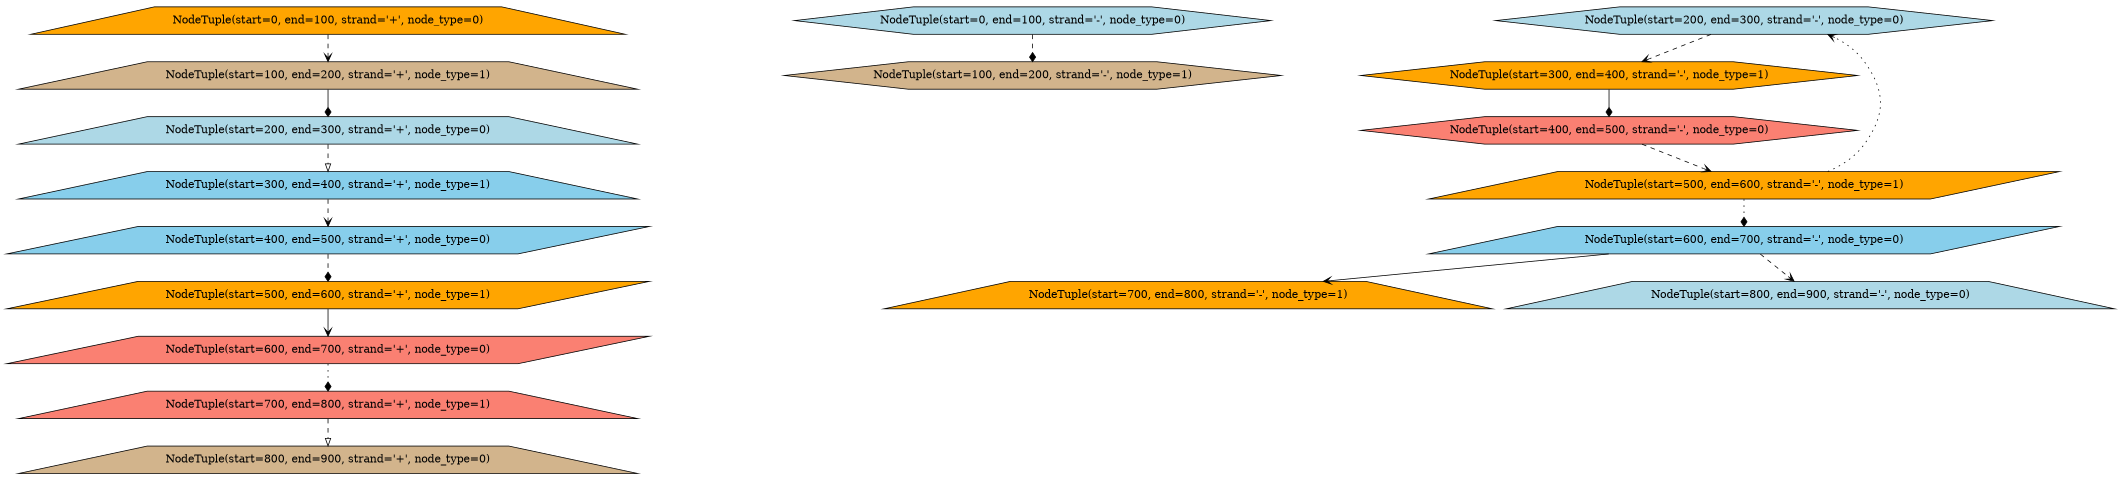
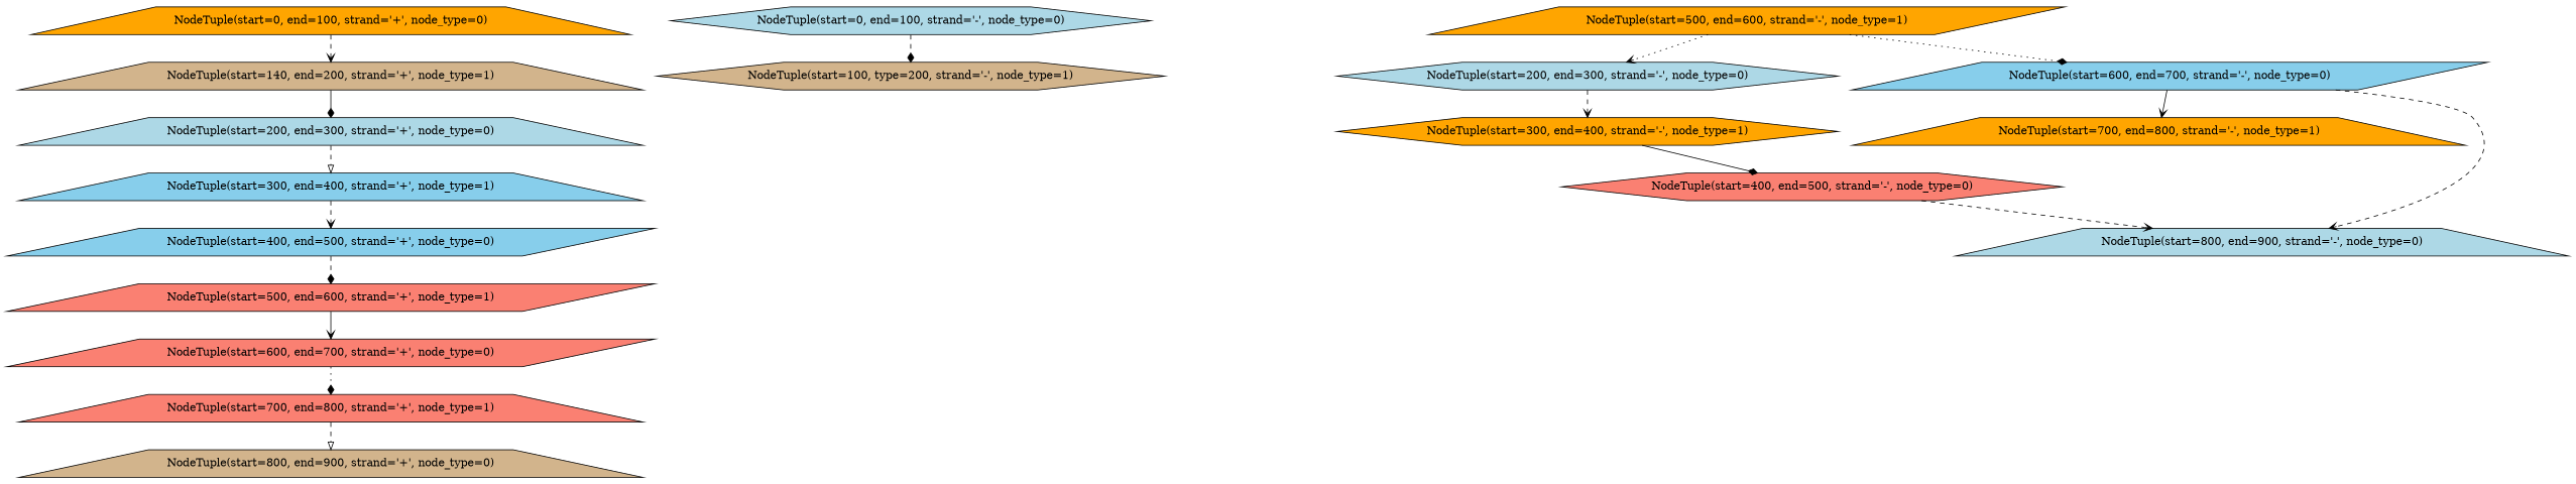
  strict digraph {
    node [fillcolor=salmon scores="[100.0]" shape=trapezium style=filled]
    edge [arrowhead=vee style=dashed]
    "NodeTuple(start=700, end=800, strand='+', node_type=1)" [scores="[500.0]"]
    "NodeTuple(start=800, end=900, strand='+', node_type=0)" [fillcolor=tan]
-   "NodeTuple(start=100, end=200, strand='-', node_type=1)" [fillcolor=tan scores="[500.0]" shape=hexagon]
+   "NodeTuple(start=100, end=200, strand='-', node_type=1)" [fillcolor=tan scores="[500.0]" shape=hexagon label="NodeTuple(start=100, type=200, strand='-', node_type=1)"]
    "NodeTuple(start=200, end=300, strand='-', node_type=0)" [fillcolor=lightblue shape=hexagon]
    "NodeTuple(start=300, end=400, strand='-', node_type=1)" [fillcolor=orange scores="[500.0]" shape=hexagon]
-   "NodeTuple(start=500, end=600, strand='+', node_type=1)" [fillcolor=orange scores="[500.0]" shape=parallelogram]
+   "NodeTuple(start=500, end=600, strand='+', node_type=1)" [scores="[500.0]" shape=parallelogram]
    "NodeTuple(start=600, end=700, strand='+', node_type=0)" [shape=parallelogram]
    "NodeTuple(start=400, end=500, strand='-', node_type=0)" [shape=hexagon]
    "NodeTuple(start=500, end=600, strand='-', node_type=1)" [fillcolor=orange scores="[500.0]" shape=parallelogram]
    "NodeTuple(start=600, end=700, strand='-', node_type=0)" [fillcolor=skyblue shape=parallelogram]
    "NodeTuple(start=700, end=800, strand='-', node_type=1)" [fillcolor=orange scores="[500.0]"]
    "NodeTuple(start=800, end=900, strand='-', node_type=0)" [fillcolor=lightblue]
    "NodeTuple(start=200, end=300, strand='+', node_type=0)" [fillcolor=lightblue]
    "NodeTuple(start=300, end=400, strand='+', node_type=1)" [fillcolor=skyblue scores="[500.0]"]
    "NodeTuple(start=400, end=500, strand='+', node_type=0)" [fillcolor=skyblue shape=parallelogram]
    "NodeTuple(start=0, end=100, strand='+', node_type=0)" [fillcolor=orange]
-   "NodeTuple(start=100, end=200, strand='+', node_type=1)" [fillcolor=tan scores="[500.0]"]
+   "NodeTuple(start=100, end=200, strand='+', node_type=1)" [fillcolor=tan scores="[500.0]" label="NodeTuple(start=140, end=200, strand='+', node_type=1)"]
    "NodeTuple(start=0, end=100, strand='-', node_type=0)" [fillcolor=lightblue shape=hexagon]
    "NodeTuple(start=700, end=800, strand='+', node_type=1)" -> "NodeTuple(start=800, end=900, strand='+', node_type=0)" [arrowhead=onormal]
    "NodeTuple(start=200, end=300, strand='-', node_type=0)" -> "NodeTuple(start=300, end=400, strand='-', node_type=1)"
    "NodeTuple(start=300, end=400, strand='-', node_type=1)" -> "NodeTuple(start=400, end=500, strand='-', node_type=0)" [arrowhead=diamond style=solid]
    "NodeTuple(start=500, end=600, strand='+', node_type=1)" -> "NodeTuple(start=600, end=700, strand='+', node_type=0)" [style=solid]
    "NodeTuple(start=600, end=700, strand='+', node_type=0)" -> "NodeTuple(start=700, end=800, strand='+', node_type=1)" [arrowhead=diamond style=dotted]
-   "NodeTuple(start=400, end=500, strand='-', node_type=0)" -> "NodeTuple(start=500, end=600, strand='-', node_type=1)"
+   "NodeTuple(start=400, end=500, strand='-', node_type=0)" -> "NodeTuple(start=800, end=900, strand='-', node_type=0)"
    "NodeTuple(start=500, end=600, strand='-', node_type=1)" -> "NodeTuple(start=200, end=300, strand='-', node_type=0)" [style=dotted]
    "NodeTuple(start=500, end=600, strand='-', node_type=1)" -> "NodeTuple(start=600, end=700, strand='-', node_type=0)" [arrowhead=diamond style=dotted]
    "NodeTuple(start=600, end=700, strand='-', node_type=0)" -> "NodeTuple(start=700, end=800, strand='-', node_type=1)" [style=solid]
    "NodeTuple(start=600, end=700, strand='-', node_type=0)" -> "NodeTuple(start=800, end=900, strand='-', node_type=0)"
    "NodeTuple(start=200, end=300, strand='+', node_type=0)" -> "NodeTuple(start=300, end=400, strand='+', node_type=1)" [arrowhead=onormal]
    "NodeTuple(start=300, end=400, strand='+', node_type=1)" -> "NodeTuple(start=400, end=500, strand='+', node_type=0)"
    "NodeTuple(start=400, end=500, strand='+', node_type=0)" -> "NodeTuple(start=500, end=600, strand='+', node_type=1)" [arrowhead=diamond]
    "NodeTuple(start=0, end=100, strand='+', node_type=0)" -> "NodeTuple(start=100, end=200, strand='+', node_type=1)"
    "NodeTuple(start=100, end=200, strand='+', node_type=1)" -> "NodeTuple(start=200, end=300, strand='+', node_type=0)" [arrowhead=diamond style=solid]
    "NodeTuple(start=0, end=100, strand='-', node_type=0)" -> "NodeTuple(start=100, end=200, strand='-', node_type=1)" [arrowhead=diamond]
  }
